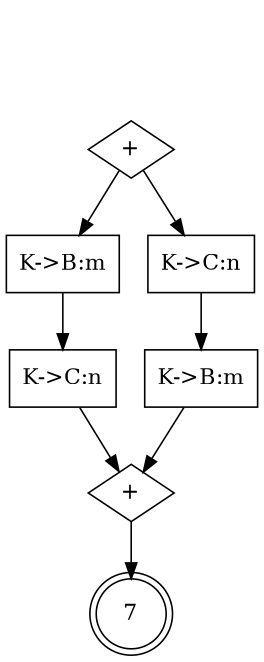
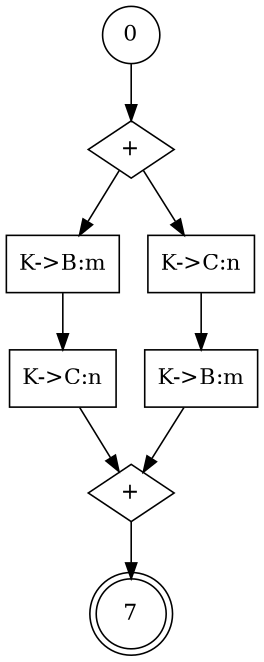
  digraph {
    node [shape=rect]
+   0 [shape=circle]
    n2 [label="+" shape=diamond]
    n3 [label="K->B:m"]
    n4 [label="K->C:n"]
    n5 [label="+" shape=diamond]
    n6 [label="K->C:n"]
    n7 [label="K->B:m"]
    7 [shape=doublecircle]
+   0 -> n2
    n2 -> n3
    n2 -> n6
    n3 -> n4
    n4 -> n5
    n5 -> 7
    n6 -> n7
    n7 -> n5
  }
